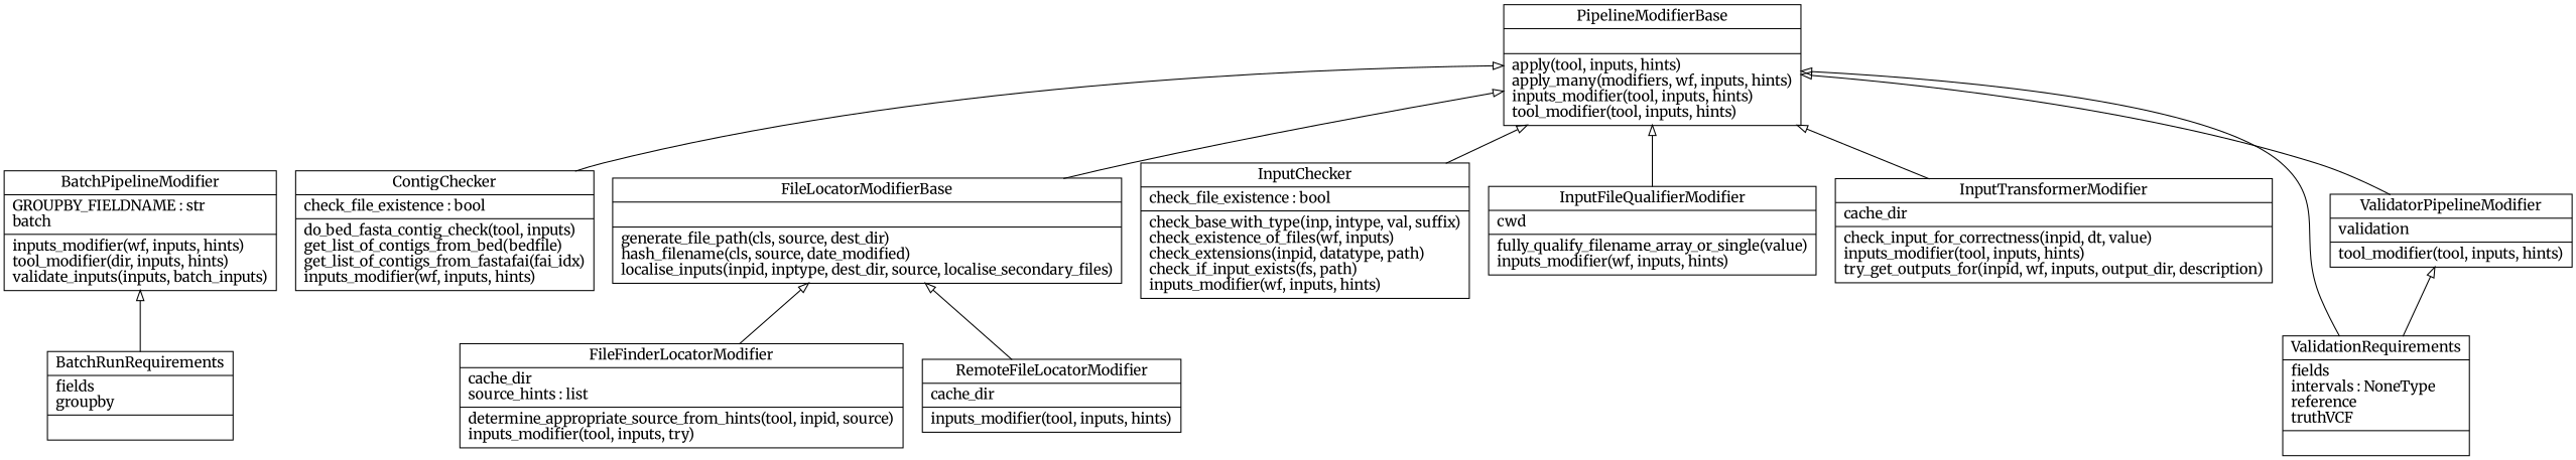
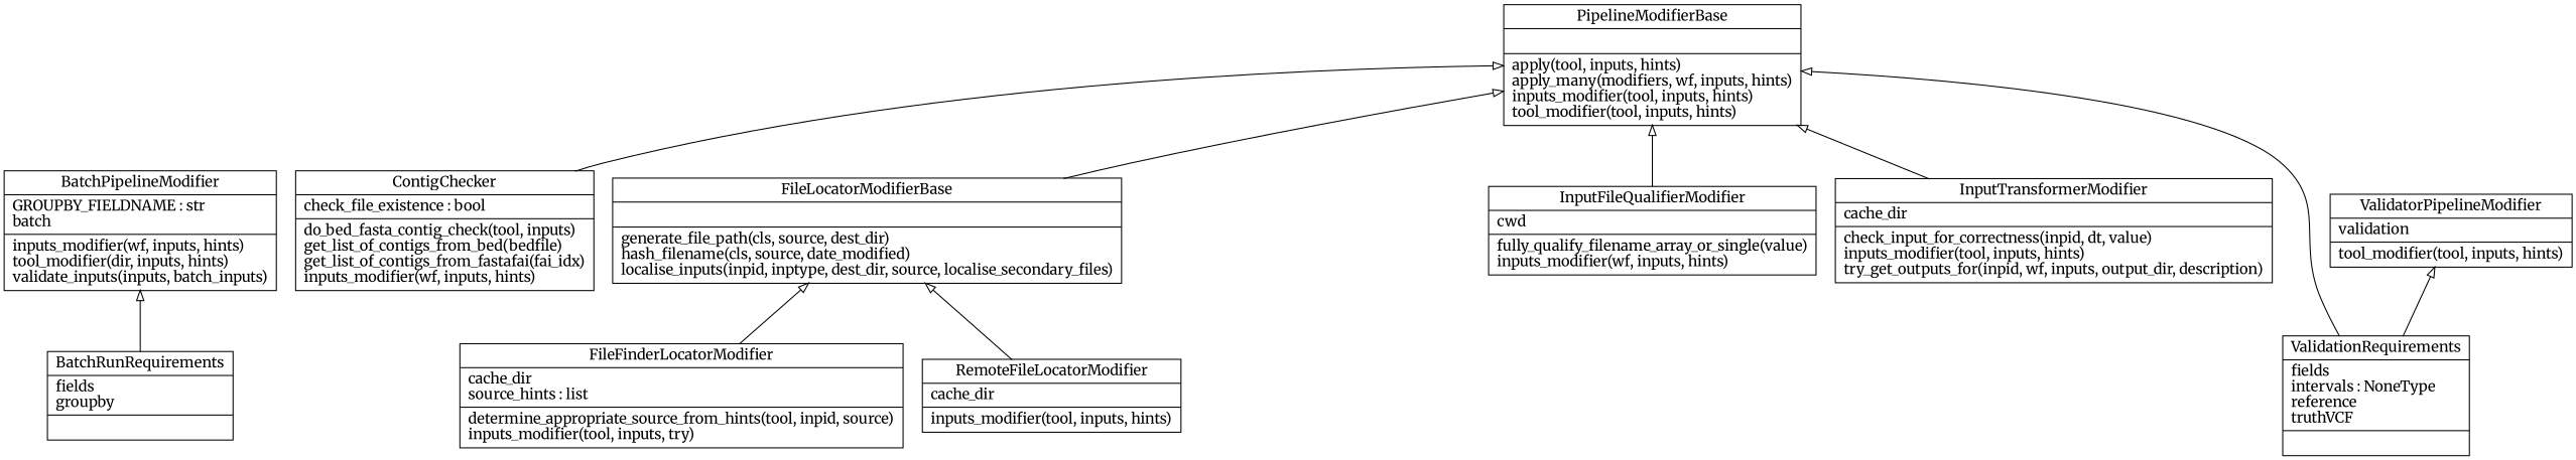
  digraph {
    fontname=Merriweather
    rankdir=BT
    node [fontname=Merriweather shape=record]
    edge [arrowhead=empty arrowtail=none fontname=Merriweather]
    n1 [label="{BatchPipelineModifier|GROUPBY_FIELDNAME : str\lbatch\l|inputs_modifier(wf, inputs, hints)\ltool_modifier(dir, inputs, hints)\lvalidate_inputs(inputs, batch_inputs)\l}"]
    n2 [label="{PipelineModifierBase|\l|apply(tool, inputs, hints)\lapply_many(modifiers, wf, inputs, hints)\linputs_modifier(tool, inputs, hints)\ltool_modifier(tool, inputs, hints)\l}"]
    n3 [label="{BatchRunRequirements|fields\lgroupby\l|}"]
    n4 [label="{ContigChecker|check_file_existence : bool\l|do_bed_fasta_contig_check(tool, inputs)\lget_list_of_contigs_from_bed(bedfile)\lget_list_of_contigs_from_fastafai(fai_idx)\linputs_modifier(wf, inputs, hints)\l}"]
    n5 [label="{FileFinderLocatorModifier|cache_dir\lsource_hints : list\l|determine_appropriate_source_from_hints(tool, inpid, source)\linputs_modifier(tool, inputs, try)\l}"]
    n6 [label="{FileLocatorModifierBase|\l|generate_file_path(cls, source, dest_dir)\lhash_filename(cls, source, date_modified)\llocalise_inputs(inpid, inptype, dest_dir, source, localise_secondary_files)\l}"]
-   n7 [label="{InputChecker|check_file_existence : bool\l|check_base_with_type(inp, intype, val, suffix)\lcheck_existence_of_files(wf, inputs)\lcheck_extensions(inpid, datatype, path)\lcheck_if_input_exists(fs, path)\linputs_modifier(wf, inputs, hints)\l}"]
    n8 [label="{InputFileQualifierModifier|cwd\l|fully_qualify_filename_array_or_single(value)\linputs_modifier(wf, inputs, hints)\l}"]
    n9 [label="{InputTransformerModifier|cache_dir\l|check_input_for_correctness(inpid, dt, value)\linputs_modifier(tool, inputs, hints)\ltry_get_outputs_for(inpid, wf, inputs, output_dir, description)\l}"]
    n10 [label="{RemoteFileLocatorModifier|cache_dir\l|inputs_modifier(tool, inputs, hints)\l}"]
    n11 [label="{ValidationRequirements|fields\lintervals : NoneType\lreference\ltruthVCF\l|}"]
    n12 [label="{ValidatorPipelineModifier|validation\l|tool_modifier(tool, inputs, hints)\l}"]
    n3 -> n1
    n4 -> n2
    n5 -> n6
    n6 -> n2
-   n7 -> n2
    n8 -> n2
    n9 -> n2
    n10 -> n6
    n11 -> n2
    n11 -> n12
-   n12 -> n2
  }
